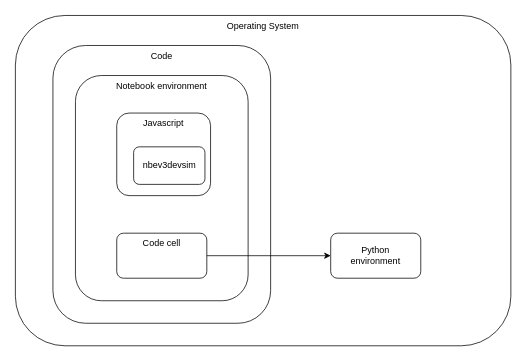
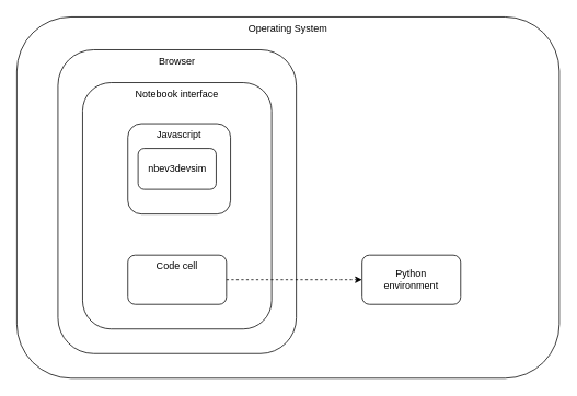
  <mxCell id="0" />
  <mxCell id="1" parent="0" />
  <mxCell id="2" value="Operating System" style="rounded=1;whiteSpace=wrap;html=1;verticalAlign=top;" parent="1" vertex="1"><mxGeometry x="20" y="20" width="660" height="440" as="geometry" /></mxCell>
- <mxCell id="3" value="Code" style="rounded=1;whiteSpace=wrap;html=1;verticalAlign=top;" parent="1" vertex="1"><mxGeometry x="70" y="60" width="290" height="370" as="geometry" /></mxCell>
- <mxCell id="4" value="Notebook environment" style="rounded=1;whiteSpace=wrap;html=1;verticalAlign=top;" parent="1" vertex="1"><mxGeometry x="100" y="100" width="230" height="300" as="geometry" /></mxCell>
+ <mxCell id="3" value="Browser" style="rounded=1;whiteSpace=wrap;html=1;verticalAlign=top;" parent="1" vertex="1"><mxGeometry x="70" y="60" width="290" height="370" as="geometry" /></mxCell>
+ <mxCell id="4" value="Notebook interface" style="rounded=1;whiteSpace=wrap;html=1;verticalAlign=top;" parent="1" vertex="1"><mxGeometry x="100" y="100" width="230" height="300" as="geometry" /></mxCell>
  <mxCell id="5" value="Code cell" style="rounded=1;whiteSpace=wrap;html=1;verticalAlign=top;" parent="1" vertex="1"><mxGeometry x="155" y="310" width="120" height="60" as="geometry" /></mxCell>
  <mxCell id="6" value="Javascript" style="rounded=1;whiteSpace=wrap;html=1;verticalAlign=top;" parent="1" vertex="1"><mxGeometry x="155" y="150" width="125" height="110" as="geometry" /></mxCell>
- <mxCell id="7" value="nbev3devsim" style="rounded=1;whiteSpace=wrap;html=1;" parent="1" vertex="1"><mxGeometry x="177.5" y="195" width="95" height="50" as="geometry" /></mxCell>
+ <mxCell id="7" value="nbev3devsim" style="rounded=1;whiteSpace=wrap;html=1;" parent="1" vertex="1"><mxGeometry x="167.5" y="180" width="95" height="50" as="geometry" /></mxCell>
  <mxCell id="8" value="Python&lt;br&gt;environment" style="rounded=1;whiteSpace=wrap;html=1;" parent="1" vertex="1"><mxGeometry x="440" y="310" width="120" height="60" as="geometry" /></mxCell>
- <mxCell id="9" value="" style="endArrow=classic;html=1;exitX=1;exitY=0.5;exitDx=0;exitDy=0;entryX=0;entryY=0.5;entryDx=0;entryDy=0;" parent="1" source="5" target="8" edge="1"><mxGeometry width="50" height="50" relative="1" as="geometry"><mxPoint x="370" y="230" as="sourcePoint" /><mxPoint x="420" y="180" as="targetPoint" /></mxGeometry></mxCell>
+ <mxCell id="9" value="" style="endArrow=classic;html=1;exitX=1;exitY=0.5;exitDx=0;exitDy=0;entryX=0;entryY=0.5;entryDx=0;entryDy=0;dashed=1;" parent="1" source="5" target="8" edge="1"><mxGeometry width="50" height="50" relative="1" as="geometry"><mxPoint x="370" y="230" as="sourcePoint" /><mxPoint x="420" y="180" as="targetPoint" /></mxGeometry></mxCell>
